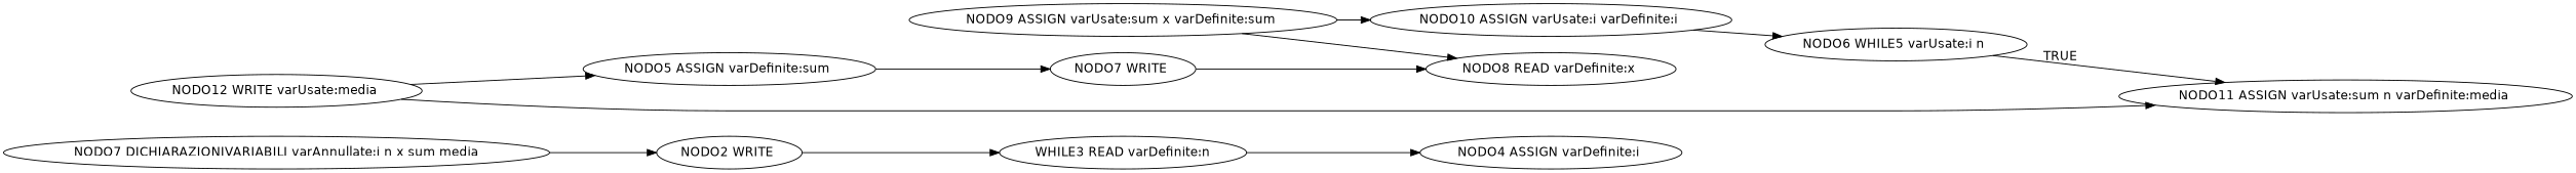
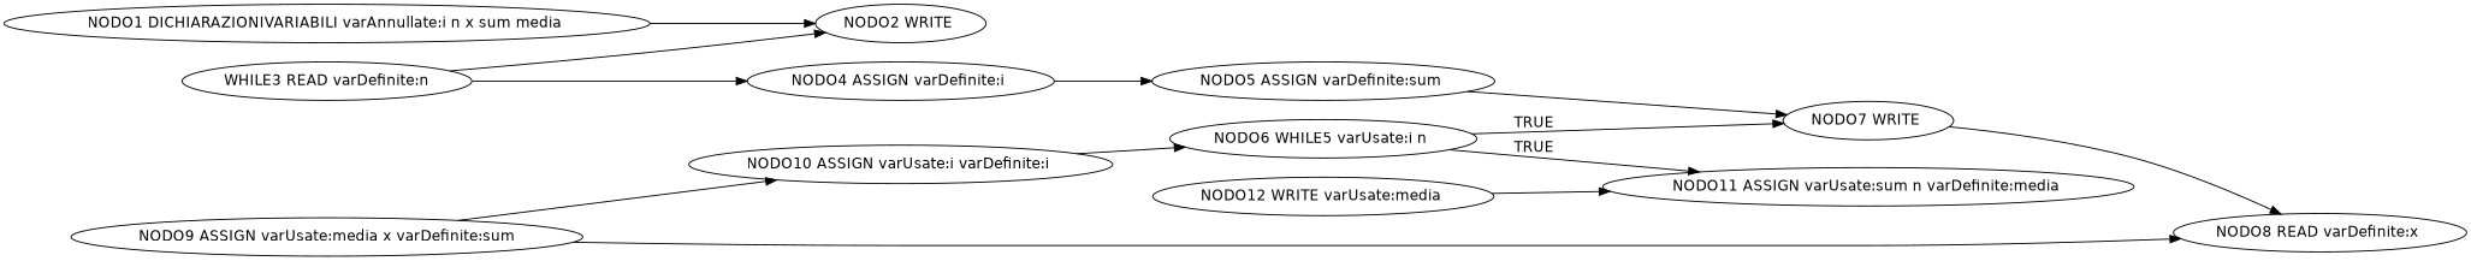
  digraph {
    fontname="DejaVu Sans"
    rankdir=LR
    node [fontname="DejaVu Sans"]
    edge [fontname="DejaVu Sans"]
-   n1 [label="NODO7 DICHIARAZIONIVARIABILI varAnnullate:i n x sum media"]
+   n1 [label="NODO1 DICHIARAZIONIVARIABILI varAnnullate:i n x sum media "]
    n2 [label="NODO2 WRITE "]
    n3 [label="WHILE3 READ varDefinite:n"]
    n4 [label="NODO4 ASSIGN varDefinite:i "]
    n5 [label="NODO5 ASSIGN varDefinite:sum "]
    n6 [label="NODO7 WRITE "]
    n7 [label="NODO6 WHILE5 varUsate:i n "]
    n8 [label="NODO11 ASSIGN varUsate:sum n varDefinite:media "]
    n9 [label="NODO8 READ varDefinite:x "]
-   n10 [label="NODO9 ASSIGN varUsate:sum x varDefinite:sum "]
+   n10 [label="NODO9 ASSIGN varUsate:media x varDefinite:sum"]
    n11 [label="NODO10 ASSIGN varUsate:i varDefinite:i "]
    n12 [label="NODO12 WRITE varUsate:media "]
    n1 -> n2
-   n2 -> n3
+   n3 -> n2
    n3 -> n4
-   n12 -> n5
+   n4 -> n5
    n5 -> n6
    n6 -> n9
+   n7 -> n6 [label="TRUE      "]
    n7 -> n8 [label="TRUE      "]
    n10 -> n9
    n10 -> n11
    n11 -> n7
    n12 -> n8
  }
